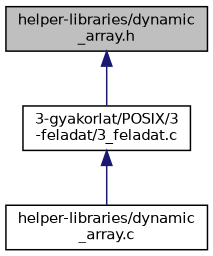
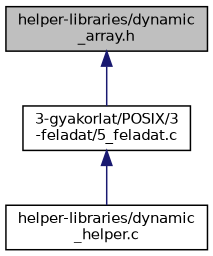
  digraph {
    node [color=black fillcolor=white fontname=Helvetica fontsize=10 shape=record style=filled]
    edge [color=midnightblue dir=back fontname=Helvetica fontsize=10 labelfontname=Helvetica labelfontsize=10 style=solid]
    n1 [fillcolor=grey75 fontcolor=black height=0.2 label="helper-libraries/dynamic\l_array.h" width=0.4]
-   n2 [height=0.2 label="3-gyakorlat/POSIX/3\l-feladat/3_feladat.c" width=0.4]
-   n3 [height=0.2 label="helper-libraries/dynamic\l_array.c" width=0.4]
+   n2 [height=0.2 label="3-gyakorlat/POSIX/3\l-feladat/5_feladat.c" width=0.4]
+   n3 [height=0.2 label="helper-libraries/dynamic\l_helper.c" width=0.4]
    n1 -> n2
    n2 -> n3
  }
